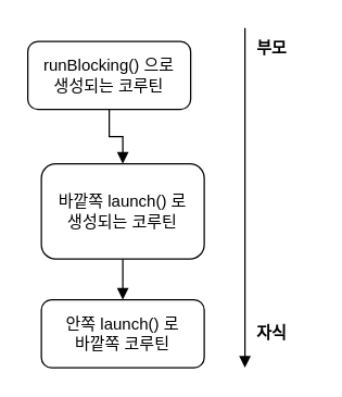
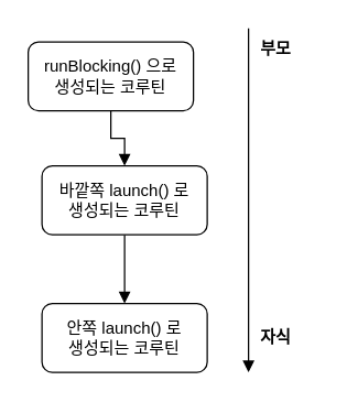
  <mxCell id="0" />
  <mxCell id="1" parent="0" />
  <mxCell id="2" style="edgeStyle=orthogonalEdgeStyle;rounded=0;orthogonalLoop=1;jettySize=auto;html=1;entryX=0.5;entryY=0;entryDx=0;entryDy=0;endArrow=block;endFill=1;" edge="1" parent="1" source="3" target="5"><mxGeometry relative="1" as="geometry" /></mxCell>
  <mxCell id="3" value="runBlocking() 으로&lt;div&gt;생성되는 코루틴&lt;/div&gt;" style="rounded=1;whiteSpace=wrap;html=1;" vertex="1" parent="1"><mxGeometry x="20" y="30" width="120" height="50" as="geometry" /></mxCell>
  <mxCell id="4" style="edgeStyle=orthogonalEdgeStyle;rounded=0;orthogonalLoop=1;jettySize=auto;html=1;entryX=0.5;entryY=0;entryDx=0;entryDy=0;endArrow=block;endFill=1;" edge="1" parent="1" source="5" target="6"><mxGeometry relative="1" as="geometry" /></mxCell>
- <mxCell id="5" value="바깥쪽 launch() 로&lt;div&gt;생성되는 코루틴&lt;/div&gt;" style="rounded=1;whiteSpace=wrap;html=1;" vertex="1" parent="1"><mxGeometry x="30" y="120" width="120" height="70" as="geometry" /></mxCell>
- <mxCell id="6" value="안쪽 launch() 로&lt;div&gt;바깥쪽 코루틴&lt;/div&gt;" style="rounded=1;whiteSpace=wrap;html=1;" vertex="1" parent="1"><mxGeometry x="30" y="220" width="120" height="50" as="geometry" /></mxCell>
+ <mxCell id="5" value="바깥쪽 launch() 로&lt;div&gt;생성되는 코루틴&lt;/div&gt;" style="rounded=1;whiteSpace=wrap;html=1;" vertex="1" parent="1"><mxGeometry x="30" y="120" width="120" height="50" as="geometry" /></mxCell>
+ <mxCell id="6" value="안쪽 launch() 로&lt;div&gt;생성되는 코루틴&lt;/div&gt;" style="rounded=1;whiteSpace=wrap;html=1;" vertex="1" parent="1"><mxGeometry x="30" y="220" width="120" height="50" as="geometry" /></mxCell>
  <mxCell id="7" value="" style="endArrow=block;html=1;rounded=0;endFill=1;" edge="1" parent="1"><mxGeometry width="50" height="50" relative="1" as="geometry"><mxPoint x="180" y="20" as="sourcePoint" /><mxPoint x="180" y="270" as="targetPoint" /></mxGeometry></mxCell>
  <mxCell id="8" value="부모" style="text;html=1;align=center;verticalAlign=middle;whiteSpace=wrap;rounded=0;fontStyle=1" vertex="1" parent="1"><mxGeometry x="170" y="20" width="60" height="30" as="geometry" /></mxCell>
  <mxCell id="9" value="자식" style="text;html=1;align=center;verticalAlign=middle;whiteSpace=wrap;rounded=0;fontStyle=1" vertex="1" parent="1"><mxGeometry x="170" y="230" width="60" height="30" as="geometry" /></mxCell>
